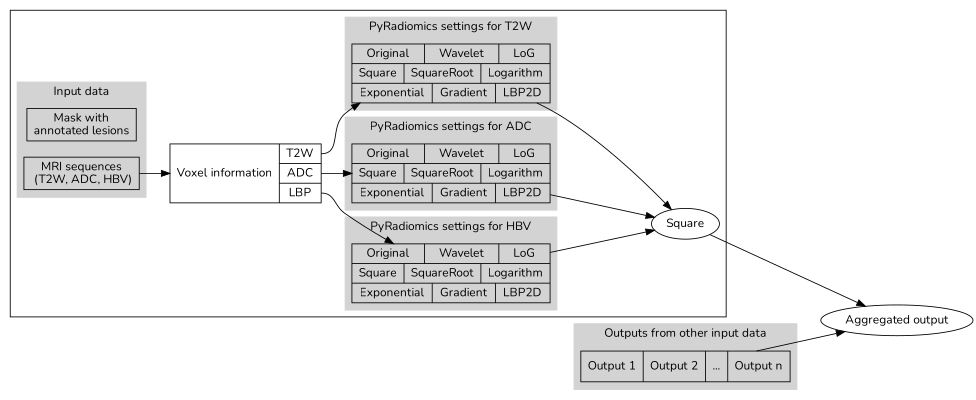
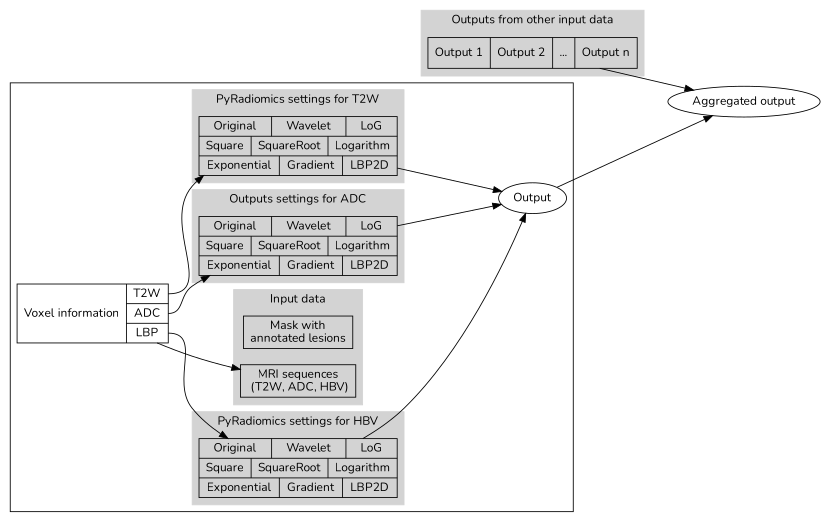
  digraph {
    compound=true
    fontname=Nunito
    rankdir=LR
    node [color=black fontname=Nunito shape=record]
    edge [fontname=Nunito]
    n1 [label="Mask with\nannotated lesions" shape=box]
    n2 [label="MRI sequences\n (T2W, ADC, HBV)"]
    n3 [label="{Original|Wavelet|LoG}|{Square|SquareRoot|Logarithm}|{Exponential|Gradient|LBP2D}"]
    n4 [label="{Original|Wavelet|LoG}|{Square|SquareRoot|Logarithm}|{Exponential|Gradient|LBP2D}"]
    n5 [label="{Original|Wavelet|LoG}|{Square|SquareRoot|Logarithm}|{Exponential|Gradient|LBP2D}"]
    n6 [label="{Voxel information\n|{<f0>T2W|<f1>ADC|<f2>LBP}}" color=""]
-   n7 [label=Square color="" shape=""]
+   n7 [label=Output color="" shape=""]
    n8 [label="{Output 1|Output 2|...|Output n}"]
    "Aggregated output" [color="" shape=""]
    subgraph cluster_1 {
      n6
      n7
      subgraph cluster_2 {
        color=lightgrey
        label="Input data"
        style=filled
        n1
        n2
      }
      subgraph cluster_3 {
        color=lightgrey
        label="PyRadiomics settings for T2W"
        style=filled
        n3
      }
      subgraph cluster_4 {
        color=lightgrey
-       label="PyRadiomics settings for ADC"
+       label="Outputs settings for ADC"
        style=filled
        n4
      }
      subgraph cluster_5 {
        color=lightgrey
        label="PyRadiomics settings for HBV"
        style=filled
        n5
      }
    }
    subgraph cluster_6 {
      color=lightgrey
      label="Outputs from other input data"
      style=filled
      n8
    }
-   n2 -> n6
+   n6 -> n2
    n3 -> n7
    n4 -> n7
    n5 -> n7
    n6 -> n3 [tailport=f0]
    n6 -> n4 [tailport=f1]
    n6 -> n5 [tailport=f2]
    n7 -> "Aggregated output"
    n8 -> "Aggregated output"
  }
